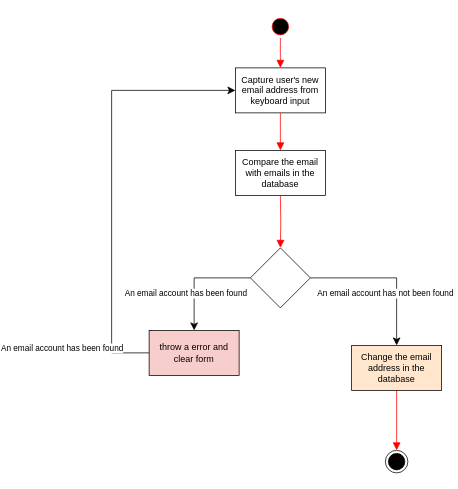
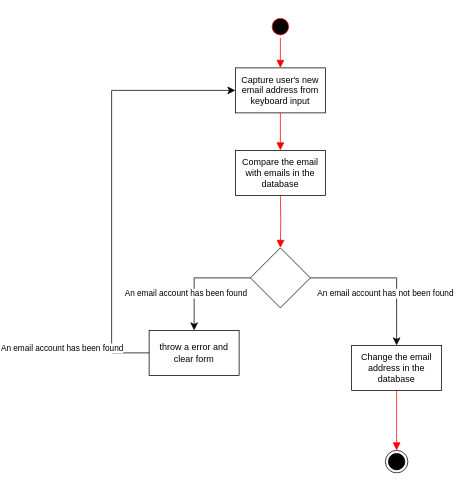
  <mxCell id="0" />
  <mxCell id="1" parent="0" />
  <mxCell id="2" value="" style="ellipse;html=1;shape=startState;fillColor=light-dark(#000000,#000000);strokeColor=light-dark(#FF0000,#FFFFFF);" vertex="1" parent="1"><mxGeometry x="230" y="20" width="30" height="30" as="geometry" /></mxCell>
  <mxCell id="3" value="" style="edgeStyle=orthogonalEdgeStyle;html=1;verticalAlign=bottom;endArrow=block;endSize=8;strokeColor=light-dark(#FF0000,#000000);rounded=0;endFill=1;entryX=0.5;entryY=0;entryDx=0;entryDy=0;" edge="1" source="2" parent="1" target="4"><mxGeometry relative="1" as="geometry"><mxPoint x="245" y="120" as="targetPoint" /></mxGeometry></mxCell>
  <mxCell id="4" value="Capture user's new email address from keyboard input" style="rounded=0;whiteSpace=wrap;html=1;" vertex="1" parent="1"><mxGeometry x="185" y="90" width="120" height="60" as="geometry" /></mxCell>
  <mxCell id="5" value="" style="edgeStyle=orthogonalEdgeStyle;html=1;verticalAlign=bottom;endArrow=block;endSize=8;strokeColor=light-dark(#FF0000,#000000);rounded=0;endFill=1;entryX=0.5;entryY=0;entryDx=0;entryDy=0;exitX=0.5;exitY=1;exitDx=0;exitDy=0;" edge="1" parent="1" target="6" source="4"><mxGeometry relative="1" as="geometry"><mxPoint x="245" y="230" as="targetPoint" /><mxPoint x="245" y="160" as="sourcePoint" /></mxGeometry></mxCell>
  <mxCell id="6" value="Compare the email with emails in the database" style="rounded=0;whiteSpace=wrap;html=1;" vertex="1" parent="1"><mxGeometry x="185" y="200" width="120" height="60" as="geometry" /></mxCell>
  <mxCell id="7" value="" style="ellipse;html=1;shape=endState;fillColor=#000000;strokeColor=light-dark(#000000,#000000);" vertex="1" parent="1"><mxGeometry x="385" y="600" width="30" height="30" as="geometry" /></mxCell>
  <mxCell id="8" value="" style="edgeStyle=orthogonalEdgeStyle;html=1;verticalAlign=bottom;endArrow=block;endSize=8;strokeColor=light-dark(#FF0000,#000000);rounded=0;endFill=1;entryX=0.5;entryY=0;entryDx=0;entryDy=0;exitX=0.5;exitY=1;exitDx=0;exitDy=0;" edge="1" parent="1" source="18" target="7"><mxGeometry relative="1" as="geometry"><mxPoint x="399.5" y="600" as="targetPoint" /><mxPoint x="400" y="530" as="sourcePoint" /></mxGeometry></mxCell>
  <mxCell id="9" value="" style="edgeStyle=orthogonalEdgeStyle;html=1;verticalAlign=bottom;endArrow=block;endSize=8;strokeColor=light-dark(#FF0000,#000000);rounded=0;endFill=1;entryX=0.5;entryY=0;entryDx=0;entryDy=0;exitX=0.5;exitY=1;exitDx=0;exitDy=0;" edge="1" parent="1" target="10"><mxGeometry relative="1" as="geometry"><mxPoint x="245" y="320" as="targetPoint" /><mxPoint x="245" y="260" as="sourcePoint" /></mxGeometry></mxCell>
  <mxCell id="10" value="" style="rhombus;whiteSpace=wrap;html=1;" vertex="1" parent="1"><mxGeometry x="205" y="330" width="80" height="80" as="geometry" /></mxCell>
  <mxCell id="11" value="" style="edgeStyle=segmentEdgeStyle;endArrow=classic;html=1;curved=0;rounded=0;endSize=8;startSize=8;exitX=0;exitY=0.5;exitDx=0;exitDy=0;strokeColor=light-dark(#000000,#000000);entryX=0.5;entryY=0;entryDx=0;entryDy=0;" edge="1" parent="1" source="10" target="13"><mxGeometry width="50" height="50" relative="1" as="geometry"><mxPoint x="190" y="370" as="sourcePoint" /><mxPoint x="130" y="430" as="targetPoint" /></mxGeometry></mxCell>
  <mxCell id="12" value="An email account has been found" style="edgeLabel;html=1;align=center;verticalAlign=middle;resizable=0;points=[];" vertex="1" connectable="0" parent="11"><mxGeometry x="-0.729" relative="1" as="geometry"><mxPoint x="-67" y="20" as="offset" /></mxGeometry></mxCell>
- <mxCell id="13" value="throw a error and clear form" style="rounded=0;whiteSpace=wrap;html=1;fillColor=#f8cecc;" vertex="1" parent="1"><mxGeometry y="440" width="120" height="60" as="geometry" x="70" /></mxCell>
+ <mxCell id="13" value="throw a error and clear form" style="rounded=0;whiteSpace=wrap;html=1;" vertex="1" parent="1"><mxGeometry y="440" width="120" height="60" as="geometry" x="70" /></mxCell>
  <mxCell id="14" value="" style="edgeStyle=segmentEdgeStyle;endArrow=classic;html=1;curved=0;rounded=0;endSize=8;startSize=8;exitX=0;exitY=0.5;exitDx=0;exitDy=0;strokeColor=light-dark(#000000,#000000);entryX=0;entryY=0.5;entryDx=0;entryDy=0;" edge="1" parent="1" source="13" target="4"><mxGeometry width="50" height="50" relative="1" as="geometry"><mxPoint x="85" y="350" as="sourcePoint" /><mxPoint x="10" y="420" as="targetPoint" /><Array as="points"><mxPoint x="20" y="470" /><mxPoint x="20" y="120" /></Array></mxGeometry></mxCell>
  <mxCell id="15" value="An email account has been found" style="edgeLabel;html=1;align=center;verticalAlign=middle;resizable=0;points=[];" vertex="1" connectable="0" parent="14"><mxGeometry x="-0.729" relative="1" as="geometry"><mxPoint x="-67" y="20" as="offset" /></mxGeometry></mxCell>
  <mxCell id="16" value="" style="edgeStyle=segmentEdgeStyle;endArrow=classic;html=1;curved=0;rounded=0;endSize=8;startSize=8;exitX=1;exitY=0.5;exitDx=0;exitDy=0;strokeColor=light-dark(#000000,#000000);entryX=0.5;entryY=0;entryDx=0;entryDy=0;" edge="1" parent="1" source="10" target="18"><mxGeometry width="50" height="50" relative="1" as="geometry"><mxPoint x="475" y="510" as="sourcePoint" /><mxPoint x="400" y="450" as="targetPoint" /></mxGeometry></mxCell>
  <mxCell id="17" value="An email account has not been found" style="edgeLabel;html=1;align=center;verticalAlign=middle;resizable=0;points=[];" vertex="1" connectable="0" parent="16"><mxGeometry x="-0.729" relative="1" as="geometry"><mxPoint x="71" y="20" as="offset" /></mxGeometry></mxCell>
- <mxCell id="18" value="Change the email address in the database" style="rounded=0;whiteSpace=wrap;html=1;fillColor=#ffe6cc;" vertex="1" parent="1"><mxGeometry x="340" y="460" width="120" height="60" as="geometry" /></mxCell>
+ <mxCell id="18" value="Change the email address in the database" style="rounded=0;whiteSpace=wrap;html=1;" vertex="1" parent="1"><mxGeometry x="340" y="460" width="120" height="60" as="geometry" /></mxCell>
